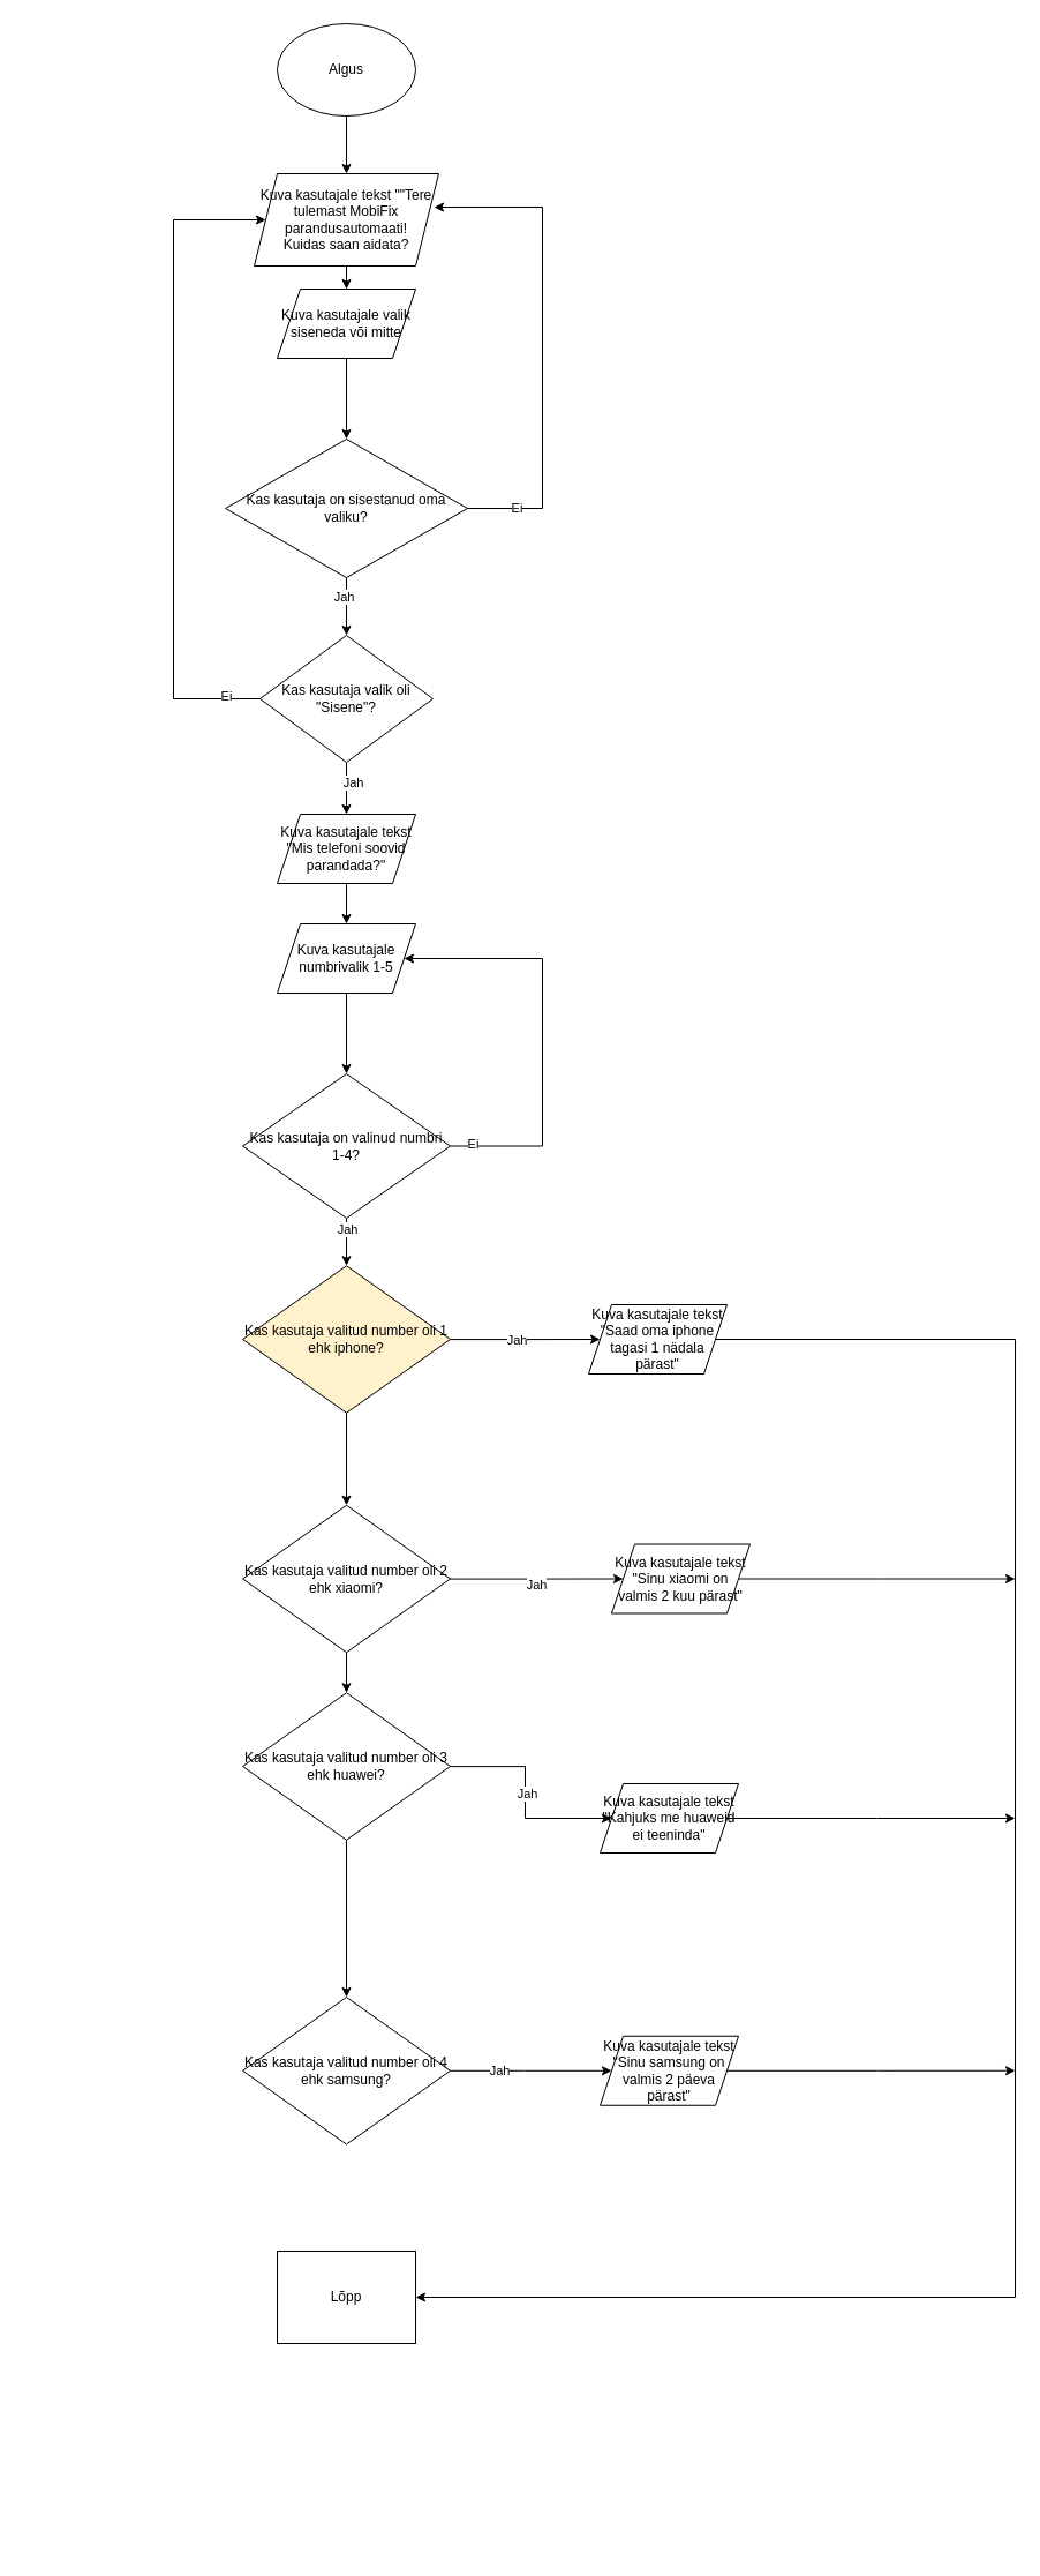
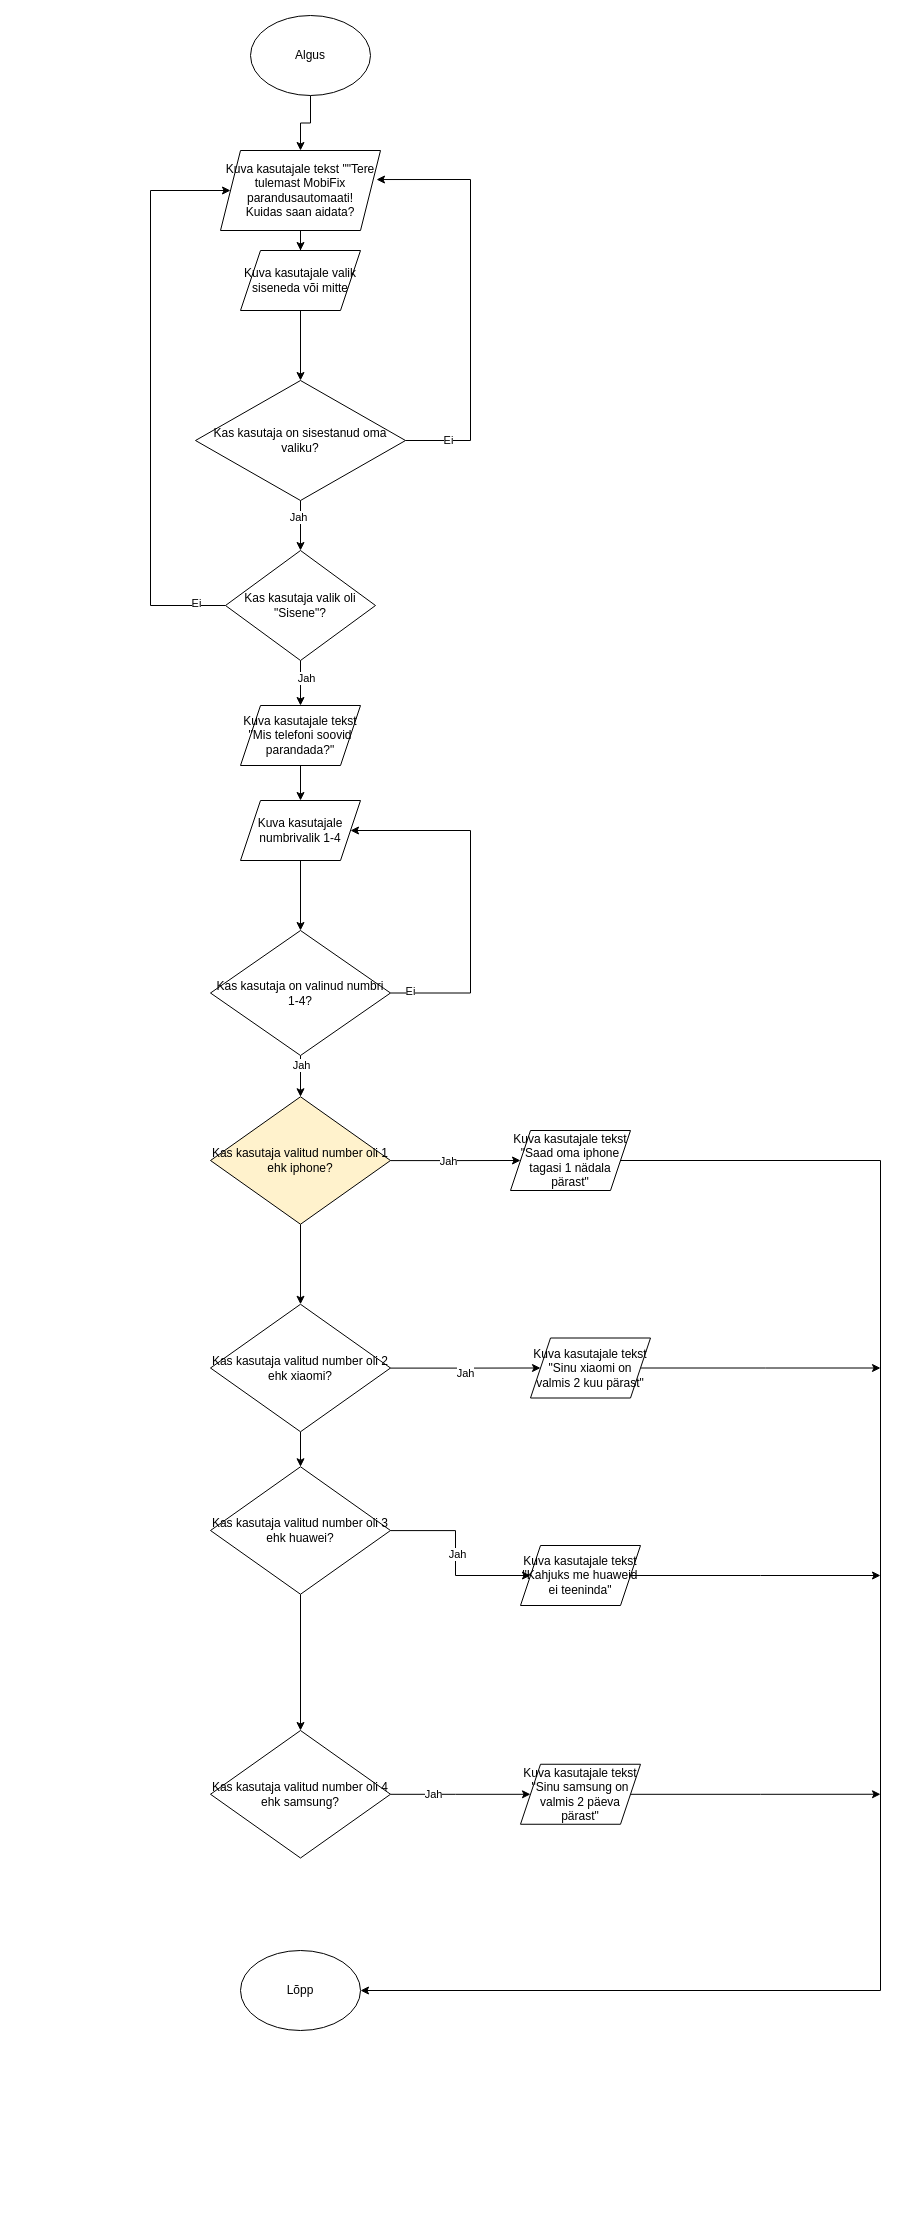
  <mxCell id="0" />
  <mxCell id="1" parent="0" />
  <mxCell id="2" style="edgeStyle=orthogonalEdgeStyle;rounded=0;orthogonalLoop=1;jettySize=auto;html=1;entryX=0.5;entryY=0;entryDx=0;entryDy=0;" parent="1" edge="1"><mxGeometry relative="1" as="geometry"><Array as="points"><mxPoint x="20" y="1005" /><mxPoint x="20" y="2210" /></Array><mxPoint x="215" y="1005" as="sourcePoint" /></mxGeometry></mxCell>
  <mxCell id="3" style="edgeStyle=orthogonalEdgeStyle;rounded=0;orthogonalLoop=1;jettySize=auto;html=1;entryX=0.982;entryY=0.445;entryDx=0;entryDy=0;entryPerimeter=0;" parent="1" edge="1"><mxGeometry relative="1" as="geometry"><Array as="points"><mxPoint x="530" y="2109" /><mxPoint x="530" y="999" /></Array><mxPoint x="381.94" y="998.95" as="targetPoint" /></mxGeometry></mxCell>
  <mxCell id="4" value="" style="edgeStyle=orthogonalEdgeStyle;rounded=0;orthogonalLoop=1;jettySize=auto;html=1;" edge="1" parent="1" source="5" target="7"><mxGeometry relative="1" as="geometry" /></mxCell>
- <mxCell id="5" value="Algus" style="ellipse;whiteSpace=wrap;html=1;" vertex="1" parent="1"><mxGeometry x="240" y="20" width="120" height="80" as="geometry" /></mxCell>
+ <mxCell id="5" value="Algus" style="ellipse;whiteSpace=wrap;html=1;" vertex="1" parent="1"><mxGeometry x="250" y="15" width="120" height="80" as="geometry" /></mxCell>
  <mxCell id="6" value="" style="edgeStyle=orthogonalEdgeStyle;rounded=0;orthogonalLoop=1;jettySize=auto;html=1;" edge="1" parent="1" source="7" target="50"><mxGeometry relative="1" as="geometry" /></mxCell>
  <mxCell id="7" value="Kuva kasutajale tekst &quot;&quot;Tere tulemast MobiFix parandusautomaati!&lt;div&gt;Kuidas saan aidata?&lt;/div&gt;" style="shape=parallelogram;perimeter=parallelogramPerimeter;whiteSpace=wrap;html=1;fixedSize=1;" vertex="1" parent="1"><mxGeometry x="220" y="150" width="160" height="80" as="geometry" /></mxCell>
  <mxCell id="8" value="" style="edgeStyle=orthogonalEdgeStyle;rounded=0;orthogonalLoop=1;jettySize=auto;html=1;" edge="1" parent="1" source="10" target="17"><mxGeometry relative="1" as="geometry" /></mxCell>
  <mxCell id="9" value="Jah" style="edgeLabel;html=1;align=center;verticalAlign=middle;resizable=0;points=[];" vertex="1" connectable="0" parent="8"><mxGeometry x="-0.34" y="-3" relative="1" as="geometry"><mxPoint as="offset" /></mxGeometry></mxCell>
  <mxCell id="10" value="Kas kasutaja on sisestanud oma valiku?" style="rhombus;whiteSpace=wrap;html=1;" vertex="1" parent="1"><mxGeometry x="195" y="380" width="210" height="120" as="geometry" /></mxCell>
  <mxCell id="11" style="edgeStyle=orthogonalEdgeStyle;rounded=0;orthogonalLoop=1;jettySize=auto;html=1;entryX=0.975;entryY=0.363;entryDx=0;entryDy=0;entryPerimeter=0;" edge="1" parent="1" source="10" target="7"><mxGeometry relative="1" as="geometry"><Array as="points"><mxPoint x="470" y="440" /><mxPoint x="470" y="179" /></Array></mxGeometry></mxCell>
  <mxCell id="12" value="Ei" style="edgeLabel;html=1;align=center;verticalAlign=middle;resizable=0;points=[];" vertex="1" connectable="0" parent="11"><mxGeometry x="-0.8" y="1" relative="1" as="geometry"><mxPoint as="offset" /></mxGeometry></mxCell>
  <mxCell id="13" style="edgeStyle=orthogonalEdgeStyle;rounded=0;orthogonalLoop=1;jettySize=auto;html=1;entryX=0;entryY=0.5;entryDx=0;entryDy=0;" edge="1" parent="1" source="17" target="7"><mxGeometry relative="1" as="geometry"><Array as="points"><mxPoint x="150" y="605" /><mxPoint x="150" y="190" /></Array></mxGeometry></mxCell>
  <mxCell id="14" value="Ei" style="edgeLabel;html=1;align=center;verticalAlign=middle;resizable=0;points=[];" vertex="1" connectable="0" parent="13"><mxGeometry x="-0.894" y="-3" relative="1" as="geometry"><mxPoint as="offset" /></mxGeometry></mxCell>
  <mxCell id="15" value="" style="edgeStyle=orthogonalEdgeStyle;rounded=0;orthogonalLoop=1;jettySize=auto;html=1;" edge="1" parent="1" source="17" target="19"><mxGeometry relative="1" as="geometry" /></mxCell>
  <mxCell id="16" value="Jah" style="edgeLabel;html=1;align=center;verticalAlign=middle;resizable=0;points=[];" vertex="1" connectable="0" parent="15"><mxGeometry x="-0.244" y="5" relative="1" as="geometry"><mxPoint as="offset" /></mxGeometry></mxCell>
  <mxCell id="17" value="Kas kasutaja valik oli &quot;Sisene&quot;?" style="rhombus;whiteSpace=wrap;html=1;" vertex="1" parent="1"><mxGeometry x="225" y="550" width="150" height="110" as="geometry" /></mxCell>
  <mxCell id="18" value="" style="edgeStyle=orthogonalEdgeStyle;rounded=0;orthogonalLoop=1;jettySize=auto;html=1;" edge="1" parent="1" source="19" target="52"><mxGeometry relative="1" as="geometry" /></mxCell>
  <mxCell id="19" value="Kuva kasutajale tekst&lt;div&gt;&quot;Mis telefoni soovid parandada?&quot;&lt;/div&gt;" style="shape=parallelogram;perimeter=parallelogramPerimeter;whiteSpace=wrap;html=1;fixedSize=1;" vertex="1" parent="1"><mxGeometry x="240" y="705" width="120" height="60" as="geometry" /></mxCell>
  <mxCell id="20" value="" style="edgeStyle=orthogonalEdgeStyle;rounded=0;orthogonalLoop=1;jettySize=auto;html=1;" edge="1" parent="1" source="24" target="28"><mxGeometry relative="1" as="geometry" /></mxCell>
  <mxCell id="21" value="Jah" style="edgeLabel;html=1;align=center;verticalAlign=middle;resizable=0;points=[];" vertex="1" connectable="0" parent="20"><mxGeometry x="-0.564" relative="1" as="geometry"><mxPoint as="offset" /></mxGeometry></mxCell>
  <mxCell id="22" style="edgeStyle=orthogonalEdgeStyle;rounded=0;orthogonalLoop=1;jettySize=auto;html=1;entryX=1;entryY=0.5;entryDx=0;entryDy=0;" edge="1" parent="1" source="24" target="52"><mxGeometry relative="1" as="geometry"><Array as="points"><mxPoint x="470" y="993" /><mxPoint x="470" y="830" /></Array></mxGeometry></mxCell>
  <mxCell id="23" value="Ei" style="edgeLabel;html=1;align=center;verticalAlign=middle;resizable=0;points=[];" vertex="1" connectable="0" parent="22"><mxGeometry x="-0.895" y="3" relative="1" as="geometry"><mxPoint y="1" as="offset" /></mxGeometry></mxCell>
  <mxCell id="24" value="Kas kasutaja on valinud numbri 1-4?" style="rhombus;whiteSpace=wrap;html=1;" vertex="1" parent="1"><mxGeometry x="210" y="930" width="180" height="125" as="geometry" /></mxCell>
  <mxCell id="25" value="" style="edgeStyle=orthogonalEdgeStyle;rounded=0;orthogonalLoop=1;jettySize=auto;html=1;" edge="1" parent="1" source="28" target="34"><mxGeometry relative="1" as="geometry" /></mxCell>
  <mxCell id="26" value="" style="edgeStyle=orthogonalEdgeStyle;rounded=0;orthogonalLoop=1;jettySize=auto;html=1;" edge="1" parent="1" source="28" target="30"><mxGeometry relative="1" as="geometry" /></mxCell>
  <mxCell id="27" value="Jah" style="edgeLabel;html=1;align=center;verticalAlign=middle;resizable=0;points=[];" vertex="1" connectable="0" parent="26"><mxGeometry x="-0.116" relative="1" as="geometry"><mxPoint as="offset" /></mxGeometry></mxCell>
  <mxCell id="28" value="Kas kasutaja valitud number oli 1 ehk iphone?" style="rhombus;whiteSpace=wrap;html=1;fillColor=#fff2cc;" vertex="1" parent="1"><mxGeometry x="210" y="1096.25" width="180" height="127.5" as="geometry" /></mxCell>
  <mxCell id="29" style="edgeStyle=orthogonalEdgeStyle;rounded=0;orthogonalLoop=1;jettySize=auto;html=1;entryX=1;entryY=0.5;entryDx=0;entryDy=0;" edge="1" parent="1" source="30" target="48"><mxGeometry relative="1" as="geometry"><Array as="points"><mxPoint x="880" y="1160" /><mxPoint x="880" y="1990" /></Array></mxGeometry></mxCell>
  <mxCell id="30" value="Kuva kasutajale tekst&lt;div&gt;&quot;Saad oma iphone tagasi 1 nädala pärast&quot;&lt;/div&gt;" style="shape=parallelogram;perimeter=parallelogramPerimeter;whiteSpace=wrap;html=1;fixedSize=1;" vertex="1" parent="1"><mxGeometry x="510" y="1130" width="120" height="60" as="geometry" /></mxCell>
  <mxCell id="31" value="" style="edgeStyle=orthogonalEdgeStyle;rounded=0;orthogonalLoop=1;jettySize=auto;html=1;" edge="1" parent="1" source="34" target="40"><mxGeometry relative="1" as="geometry" /></mxCell>
  <mxCell id="32" style="edgeStyle=orthogonalEdgeStyle;rounded=0;orthogonalLoop=1;jettySize=auto;html=1;" edge="1" parent="1" source="34" target="36"><mxGeometry relative="1" as="geometry" /></mxCell>
  <mxCell id="33" value="Jah" style="edgeLabel;html=1;align=center;verticalAlign=middle;resizable=0;points=[];" vertex="1" connectable="0" parent="32"><mxGeometry x="-0.011" y="-4" relative="1" as="geometry"><mxPoint x="1" y="1" as="offset" /></mxGeometry></mxCell>
  <mxCell id="34" value="Kas kasutaja valitud number oli 2 ehk xiaomi?" style="rhombus;whiteSpace=wrap;html=1;" vertex="1" parent="1"><mxGeometry x="210" y="1303.75" width="180" height="127.5" as="geometry" /></mxCell>
  <mxCell id="35" style="edgeStyle=orthogonalEdgeStyle;rounded=0;orthogonalLoop=1;jettySize=auto;html=1;" edge="1" parent="1" source="36"><mxGeometry relative="1" as="geometry"><mxPoint x="880" y="1367.5" as="targetPoint" /></mxGeometry></mxCell>
  <mxCell id="36" value="Kuva kasutajale tekst&lt;div&gt;&quot;Sinu xiaomi on valmis 2 kuu pärast&quot;&lt;/div&gt;" style="shape=parallelogram;perimeter=parallelogramPerimeter;whiteSpace=wrap;html=1;fixedSize=1;" vertex="1" parent="1"><mxGeometry x="530" y="1337.5" width="120" height="60" as="geometry" /></mxCell>
  <mxCell id="37" value="" style="edgeStyle=orthogonalEdgeStyle;rounded=0;orthogonalLoop=1;jettySize=auto;html=1;" edge="1" parent="1" source="40" target="45"><mxGeometry relative="1" as="geometry" /></mxCell>
  <mxCell id="38" value="" style="edgeStyle=orthogonalEdgeStyle;rounded=0;orthogonalLoop=1;jettySize=auto;html=1;" edge="1" parent="1" source="40" target="42"><mxGeometry relative="1" as="geometry" /></mxCell>
  <mxCell id="39" value="Jah" style="edgeLabel;html=1;align=center;verticalAlign=middle;resizable=0;points=[];" vertex="1" connectable="0" parent="38"><mxGeometry x="-0.033" y="1" relative="1" as="geometry"><mxPoint as="offset" /></mxGeometry></mxCell>
  <mxCell id="40" value="Kas kasutaja valitud number oli 3 ehk huawei?" style="rhombus;whiteSpace=wrap;html=1;" vertex="1" parent="1"><mxGeometry x="210" y="1466.25" width="180" height="127.5" as="geometry" /></mxCell>
  <mxCell id="41" style="edgeStyle=orthogonalEdgeStyle;rounded=0;orthogonalLoop=1;jettySize=auto;html=1;" edge="1" parent="1" source="42"><mxGeometry relative="1" as="geometry"><mxPoint x="880" y="1575" as="targetPoint" /></mxGeometry></mxCell>
  <mxCell id="42" value="Kuva kasutajale tekst &quot;Kahjuks me huaweid ei teeninda&quot;" style="shape=parallelogram;perimeter=parallelogramPerimeter;whiteSpace=wrap;html=1;fixedSize=1;" vertex="1" parent="1"><mxGeometry x="520" y="1545" width="120" height="60" as="geometry" /></mxCell>
  <mxCell id="43" value="" style="edgeStyle=orthogonalEdgeStyle;rounded=0;orthogonalLoop=1;jettySize=auto;html=1;" edge="1" parent="1" source="45" target="47"><mxGeometry relative="1" as="geometry" /></mxCell>
  <mxCell id="44" value="Jah" style="edgeLabel;html=1;align=center;verticalAlign=middle;resizable=0;points=[];" vertex="1" connectable="0" parent="43"><mxGeometry x="-0.382" relative="1" as="geometry"><mxPoint as="offset" /></mxGeometry></mxCell>
  <mxCell id="45" value="Kas kasutaja valitud number oli 4 ehk samsung?" style="rhombus;whiteSpace=wrap;html=1;" vertex="1" parent="1"><mxGeometry x="210" y="1730" width="180" height="127.5" as="geometry" /></mxCell>
  <mxCell id="46" style="edgeStyle=orthogonalEdgeStyle;rounded=0;orthogonalLoop=1;jettySize=auto;html=1;" edge="1" parent="1" source="47"><mxGeometry relative="1" as="geometry"><mxPoint x="880" y="1793.75" as="targetPoint" /></mxGeometry></mxCell>
  <mxCell id="47" value="Kuva kasutajale tekst&lt;div&gt;&quot;Sinu samsung on valmis 2 päeva pärast&quot;&lt;/div&gt;" style="shape=parallelogram;perimeter=parallelogramPerimeter;whiteSpace=wrap;html=1;fixedSize=1;" vertex="1" parent="1"><mxGeometry x="520" y="1763.75" width="120" height="60" as="geometry" /></mxCell>
- <mxCell id="48" value="Lõpp" style="whiteSpace=wrap;html=1;rounded=0;" vertex="1" parent="1"><mxGeometry x="240" y="1950" width="120" height="80" as="geometry" /></mxCell>
+ <mxCell id="48" value="Lõpp" style="ellipse;whiteSpace=wrap;html=1;" vertex="1" parent="1"><mxGeometry x="240" y="1950" width="120" height="80" as="geometry" /></mxCell>
  <mxCell id="49" value="" style="edgeStyle=orthogonalEdgeStyle;rounded=0;orthogonalLoop=1;jettySize=auto;html=1;" edge="1" parent="1" source="50" target="10"><mxGeometry relative="1" as="geometry" /></mxCell>
  <mxCell id="50" value="Kuva kasutajale valik siseneda või mitte" style="shape=parallelogram;perimeter=parallelogramPerimeter;whiteSpace=wrap;html=1;fixedSize=1;" vertex="1" parent="1"><mxGeometry x="240" y="250" width="120" height="60" as="geometry" /></mxCell>
  <mxCell id="51" value="" style="edgeStyle=orthogonalEdgeStyle;rounded=0;orthogonalLoop=1;jettySize=auto;html=1;" edge="1" parent="1" source="52" target="24"><mxGeometry relative="1" as="geometry" /></mxCell>
- <mxCell id="52" value="Kuva kasutajale numbrivalik 1-5" style="shape=parallelogram;perimeter=parallelogramPerimeter;whiteSpace=wrap;html=1;fixedSize=1;" vertex="1" parent="1"><mxGeometry x="240" y="800" width="120" height="60" as="geometry" /></mxCell>
+ <mxCell id="52" value="Kuva kasutajale numbrivalik 1-4" style="shape=parallelogram;perimeter=parallelogramPerimeter;whiteSpace=wrap;html=1;fixedSize=1;" vertex="1" parent="1"><mxGeometry x="240" y="800" width="120" height="60" as="geometry" /></mxCell>
